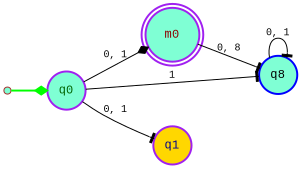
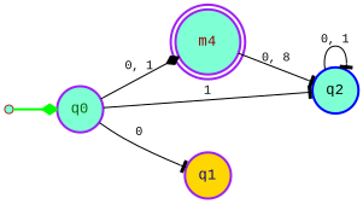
  digraph {
    bgcolor=white
    fontname="Liberation Mono"
    rankdir=LR
    node [color=purple fillcolor=aquamarine fontname="Liberation Mono" fontsize=12 shape=circle style=filled penwidth=2]
    edge [arrowhead=tee color=black fontname="Liberation Mono" fontsize=10]
    __start__ [color=brown height=0.1 shape=point width=0.1 penwidth=""]
    q0 [fontcolor=darkgreen]
-   m0 [fontcolor=darkred shape=doublecircle]
-   q2 [color=blue fontcolor=black label=q8]
+   m0 [fontcolor=darkred shape=doublecircle label=m4]
+   q2 [color=blue fontcolor=black]
    q1 [fillcolor=gold fontcolor=darkblue]
    __start__ -> q0 [arrowhead=diamond color=green penwidth=2]
    q0 -> m0 [arrowhead=diamond label="0, 1"]
    q0 -> q2 [label=1]
-   q0 -> q1 [label="0, 1"]
+   q0 -> q1 [label=0]
    m0 -> q2 [label="0, 8"]
    q2 -> q2 [label="0, 1"]
  }
